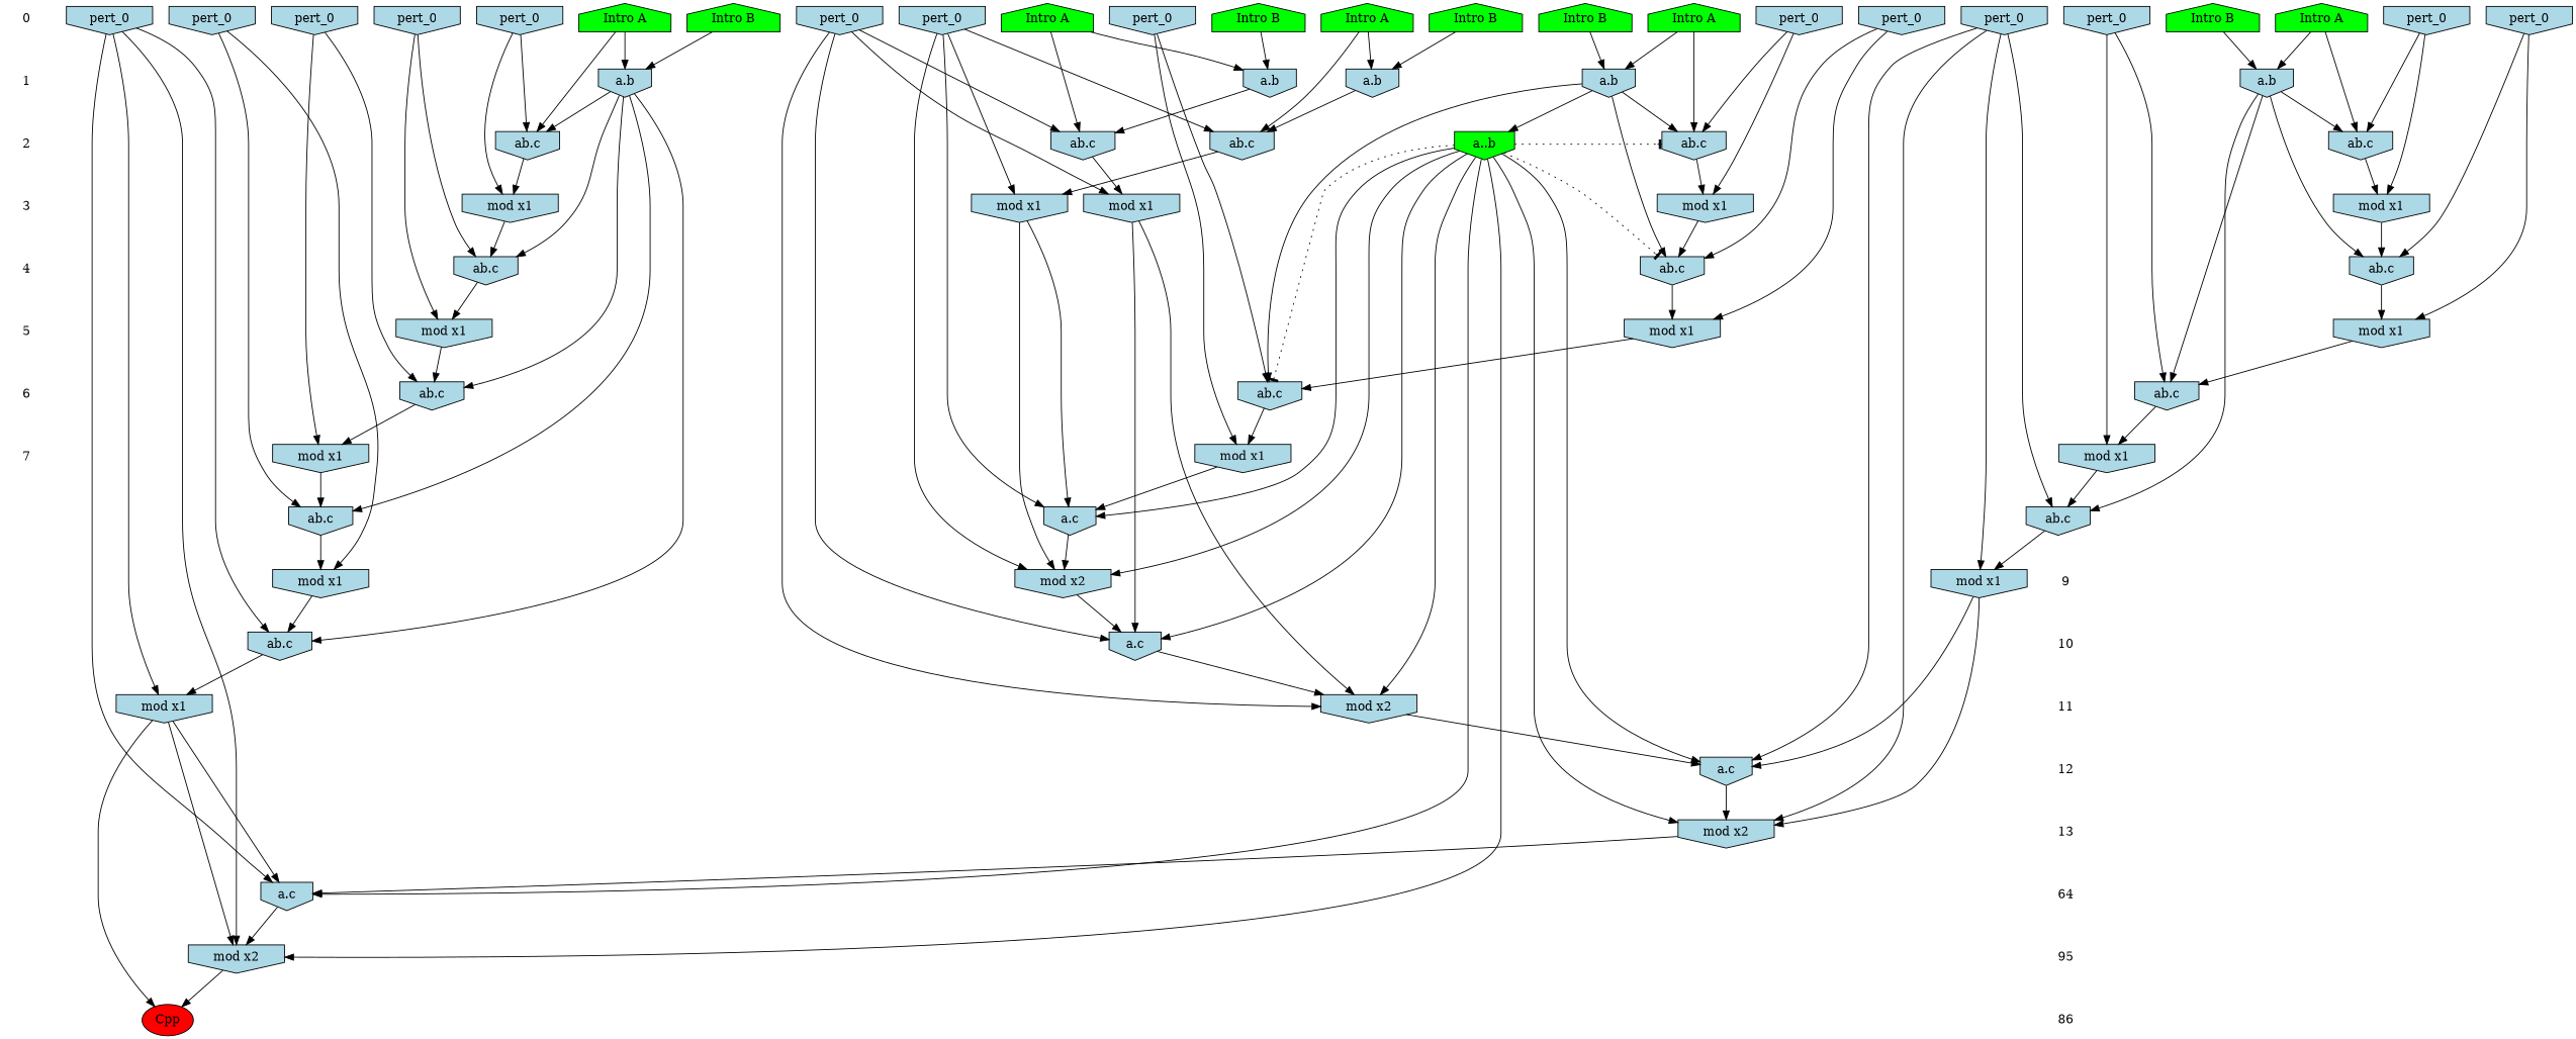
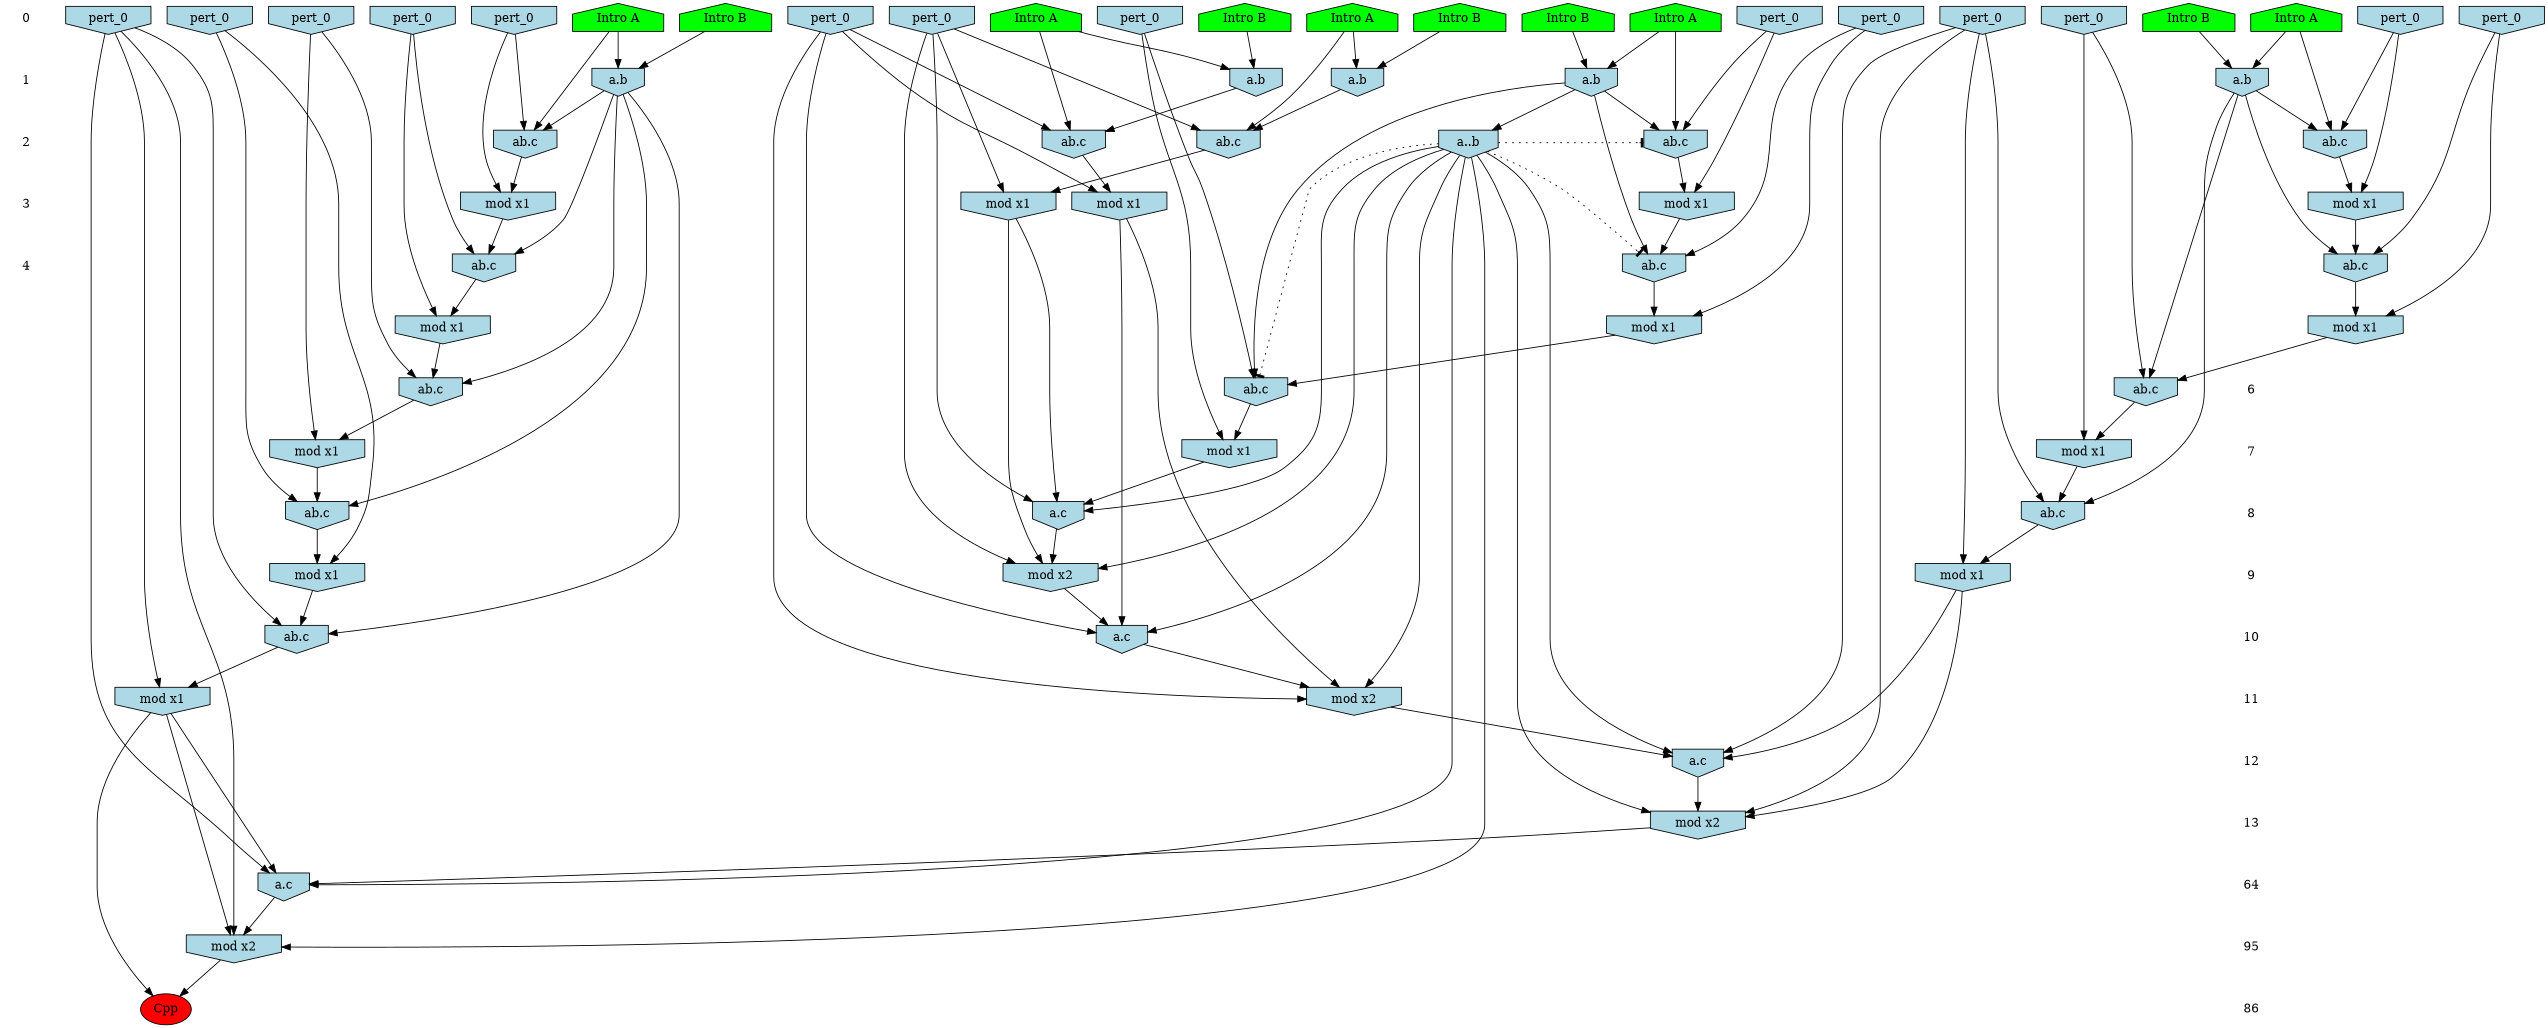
  digraph {
    ranksep=.5
    node [shape=invhouse fillcolor=lightblue style=filled]
    0 [shape=plaintext fillcolor="" style=""]
    n2 [fillcolor=green label="Intro A" shape=house]
    n3 [fillcolor=green label="Intro B" shape=house]
    n4 [fillcolor=green label="Intro A" shape=house]
    n5 [fillcolor=green label="Intro B" shape=house]
    n6 [fillcolor=green label="Intro A" shape=house]
    n7 [fillcolor=green label="Intro A" shape=house]
    n8 [fillcolor=green label="Intro A" shape=house]
    n9 [fillcolor=green label="Intro B" shape=house]
    n10 [fillcolor=green label="Intro B" shape=house]
    n11 [fillcolor=green label="Intro B" shape=house]
    n12 [label=pert_0]
    n13 [label=pert_0]
    n14 [label=pert_0]
    n15 [label=pert_0]
    n16 [label=pert_0]
    n17 [label=pert_0]
    n18 [label=pert_0]
    n19 [label=pert_0]
    n20 [label=pert_0]
    n21 [label=pert_0]
    n22 [label=pert_0]
    n23 [label=pert_0]
    n24 [label=pert_0]
    n25 [label=pert_0]
    1 [shape=plaintext fillcolor="" style=""]
    n27 [label="a.b"]
    n28 [label="a.b"]
    n29 [label="a.b"]
    n30 [label="a.b"]
    n31 [label="a.b"]
    2 [shape=plaintext fillcolor="" style=""]
    n33 [label="ab.c"]
    n34 [label="ab.c"]
    n35 [label="ab.c"]
    n36 [label="ab.c"]
    n37 [label="ab.c"]
-   n38 [fillcolor=green label="a..b"]
+   n38 [label="a..b"]
    3 [shape=plaintext fillcolor="" style=""]
    n40 [label="mod x1"]
    n41 [label="mod x1"]
    n42 [label="mod x1"]
    n43 [label="mod x1"]
    n44 [label="mod x1"]
    4 [shape=plaintext fillcolor="" style=""]
    n46 [label="ab.c"]
    n47 [label="ab.c"]
    n48 [label="ab.c"]
-   5 [shape=plaintext fillcolor="" style=""]
    n50 [label="mod x1"]
    n51 [label="mod x1"]
    n52 [label="mod x1"]
    6 [shape=plaintext fillcolor="" style=""]
    n54 [label="ab.c"]
    n55 [label="ab.c"]
    n56 [label="ab.c"]
    7 [shape=plaintext fillcolor="" style=""]
    n58 [label="mod x1"]
    n59 [label="mod x1"]
    n60 [label="mod x1"]
+   8 [shape=plaintext fillcolor="" style=""]
    n62 [label="a.c"]
    n63 [label="ab.c"]
    n64 [label="ab.c"]
    9 [shape=plaintext fillcolor="" style=""]
    n66 [label="mod x1"]
    n67 [label="mod x1"]
    n68 [label="mod x2"]
    10 [shape=plaintext fillcolor="" style=""]
    n70 [label="ab.c"]
    n71 [label="a.c"]
    11 [shape=plaintext fillcolor="" style=""]
    n73 [label="mod x1"]
    n74 [label="mod x2"]
    12 [shape=plaintext fillcolor="" style=""]
    n76 [label="a.c"]
    13 [shape=plaintext fillcolor="" style=""]
    n78 [label="mod x2"]
    n79 [label=64 shape=plaintext fillcolor="" style=""]
    n80 [label="a.c"]
    n81 [label=95 shape=plaintext fillcolor="" style=""]
    n82 [label="mod x2"]
    n83 [label=86 shape=plaintext fillcolor="" style=""]
    n84 [fillcolor=red label=Cpp shape=""]
    subgraph sub_1 {
      rank=same
      0
      n2
      n3
      n4
      n5
      n6
      n7
      n8
      n9
      n10
      n11
      n12
      n13
      n14
      n15
      n16
      n17
      n18
      n19
      n20
      n21
      n22
      n23
      n24
      n25
    }
    subgraph sub_2 {
      rank=same
      1
      n27
      n28
      n29
      n30
      n31
    }
    subgraph sub_3 {
      rank=same
      2
      n33
      n34
      n35
      n36
      n37
      n38
    }
    subgraph sub_4 {
      rank=same
      3
      n40
      n41
      n42
      n43
      n44
    }
    subgraph sub_5 {
      rank=same
      4
      n46
      n47
      n48
    }
    subgraph sub_6 {
      rank=same
-     5
      n50
      n51
      n52
    }
    subgraph sub_7 {
      rank=same
      6
      n54
      n55
      n56
    }
    subgraph sub_8 {
      rank=same
      7
      n58
      n59
      n60
    }
    subgraph sub_9 {
      rank=same
+     8
      n62
      n63
      n64
    }
    subgraph sub_10 {
      rank=same
      9
      n66
      n67
      n68
    }
    subgraph sub_11 {
      rank=same
      10
      n70
      n71
    }
    subgraph sub_12 {
      rank=same
      11
      n73
      n74
    }
    subgraph sub_13 {
      rank=same
      12
      n76
    }
    subgraph sub_14 {
      rank=same
      13
      n78
    }
    subgraph sub_15 {
      rank=same
      n79
      n80
    }
    subgraph sub_16 {
      rank=same
      n81
      n82
    }
    subgraph sub_17 {
      rank=same
      n83
      n84
    }
    0 -> 1 [style=invis]
    n2 -> n28
    n2 -> n34
    n3 -> n29
    n4 -> n31
    n4 -> n33
    n5 -> n27
    n6 -> n30
    n6 -> n35
    n7 -> n29
    n7 -> n37
    n8 -> n27
    n8 -> n36
    n9 -> n28
    n10 -> n31
    n11 -> n30
    n12 -> n56
    n12 -> n60
    n13 -> n37
    n13 -> n40
    n14 -> n54
    n14 -> n58
    n15 -> n48
    n15 -> n51
    n16 -> n64
    n16 -> n67
    n17 -> n47
    n17 -> n52
    n18 -> n35
    n18 -> n43
    n18 -> n71
    n18 -> n74
    n19 -> n36
    n19 -> n44
    n19 -> n62
    n19 -> n68
    n20 -> n46
    n20 -> n50
    n21 -> n63
    n21 -> n66
    n21 -> n76
    n21 -> n78
    n22 -> n34
    n22 -> n42
    n23 -> n70
    n23 -> n73
    n23 -> n80
    n23 -> n82
    n24 -> n33
    n24 -> n41
    n25 -> n55
    n25 -> n59
    1 -> 2 [style=invis]
    n27 -> n36
    n28 -> n34
    n28 -> n48
    n28 -> n55
    n28 -> n63
    n29 -> n37
    n29 -> n38
    n29 -> n46
    n29 -> n54
    n30 -> n35
    n31 -> n33
    n31 -> n47
    n31 -> n56
    n31 -> n64
    n31 -> n70
    2 -> 3 [style=invis]
    n33 -> n41
    n34 -> n42
    n35 -> n43
    n36 -> n44
    n37 -> n40
    n38 -> n37 [arrowhead=tee style=dotted]
    n38 -> n46 [arrowhead=tee style=dotted]
    n38 -> n54 [arrowhead=tee style=dotted]
    n38 -> n62
    n38 -> n68
    n38 -> n71
    n38 -> n74
    n38 -> n76
    n38 -> n78
    n38 -> n80
    n38 -> n82
    3 -> 4 [style=invis]
    n40 -> n46
    n41 -> n47
    n42 -> n48
    n43 -> n71
    n43 -> n74
    n44 -> n62
    n44 -> n68
-   4 -> 5 [style=invis]
    n46 -> n50
    n47 -> n52
    n48 -> n51
-   5 -> 6 [style=invis]
    n50 -> n54
    n51 -> n55
    n52 -> n56
    6 -> 7 [style=invis]
    n54 -> n58
    n55 -> n59
    n56 -> n60
+   7 -> 8 [style=invis]
    n58 -> n62
    n59 -> n63
    n60 -> n64
+   8 -> 9 [style=invis]
    n62 -> n68
    n63 -> n66
    n64 -> n67
    9 -> 10 [style=invis]
    n66 -> n76
    n66 -> n78
    n67 -> n70
    n68 -> n71
    10 -> 11 [style=invis]
    n70 -> n73
    n71 -> n74
    11 -> 12 [style=invis]
    n73 -> n80
    n73 -> n82
    n73 -> n84
    n74 -> n76
    12 -> 13 [style=invis]
    n76 -> n78
    13 -> n79 [style=invis]
    n78 -> n80
    n79 -> n81 [style=invis]
    n80 -> n82
    n81 -> n83 [style=invis]
    n82 -> n84
  }
